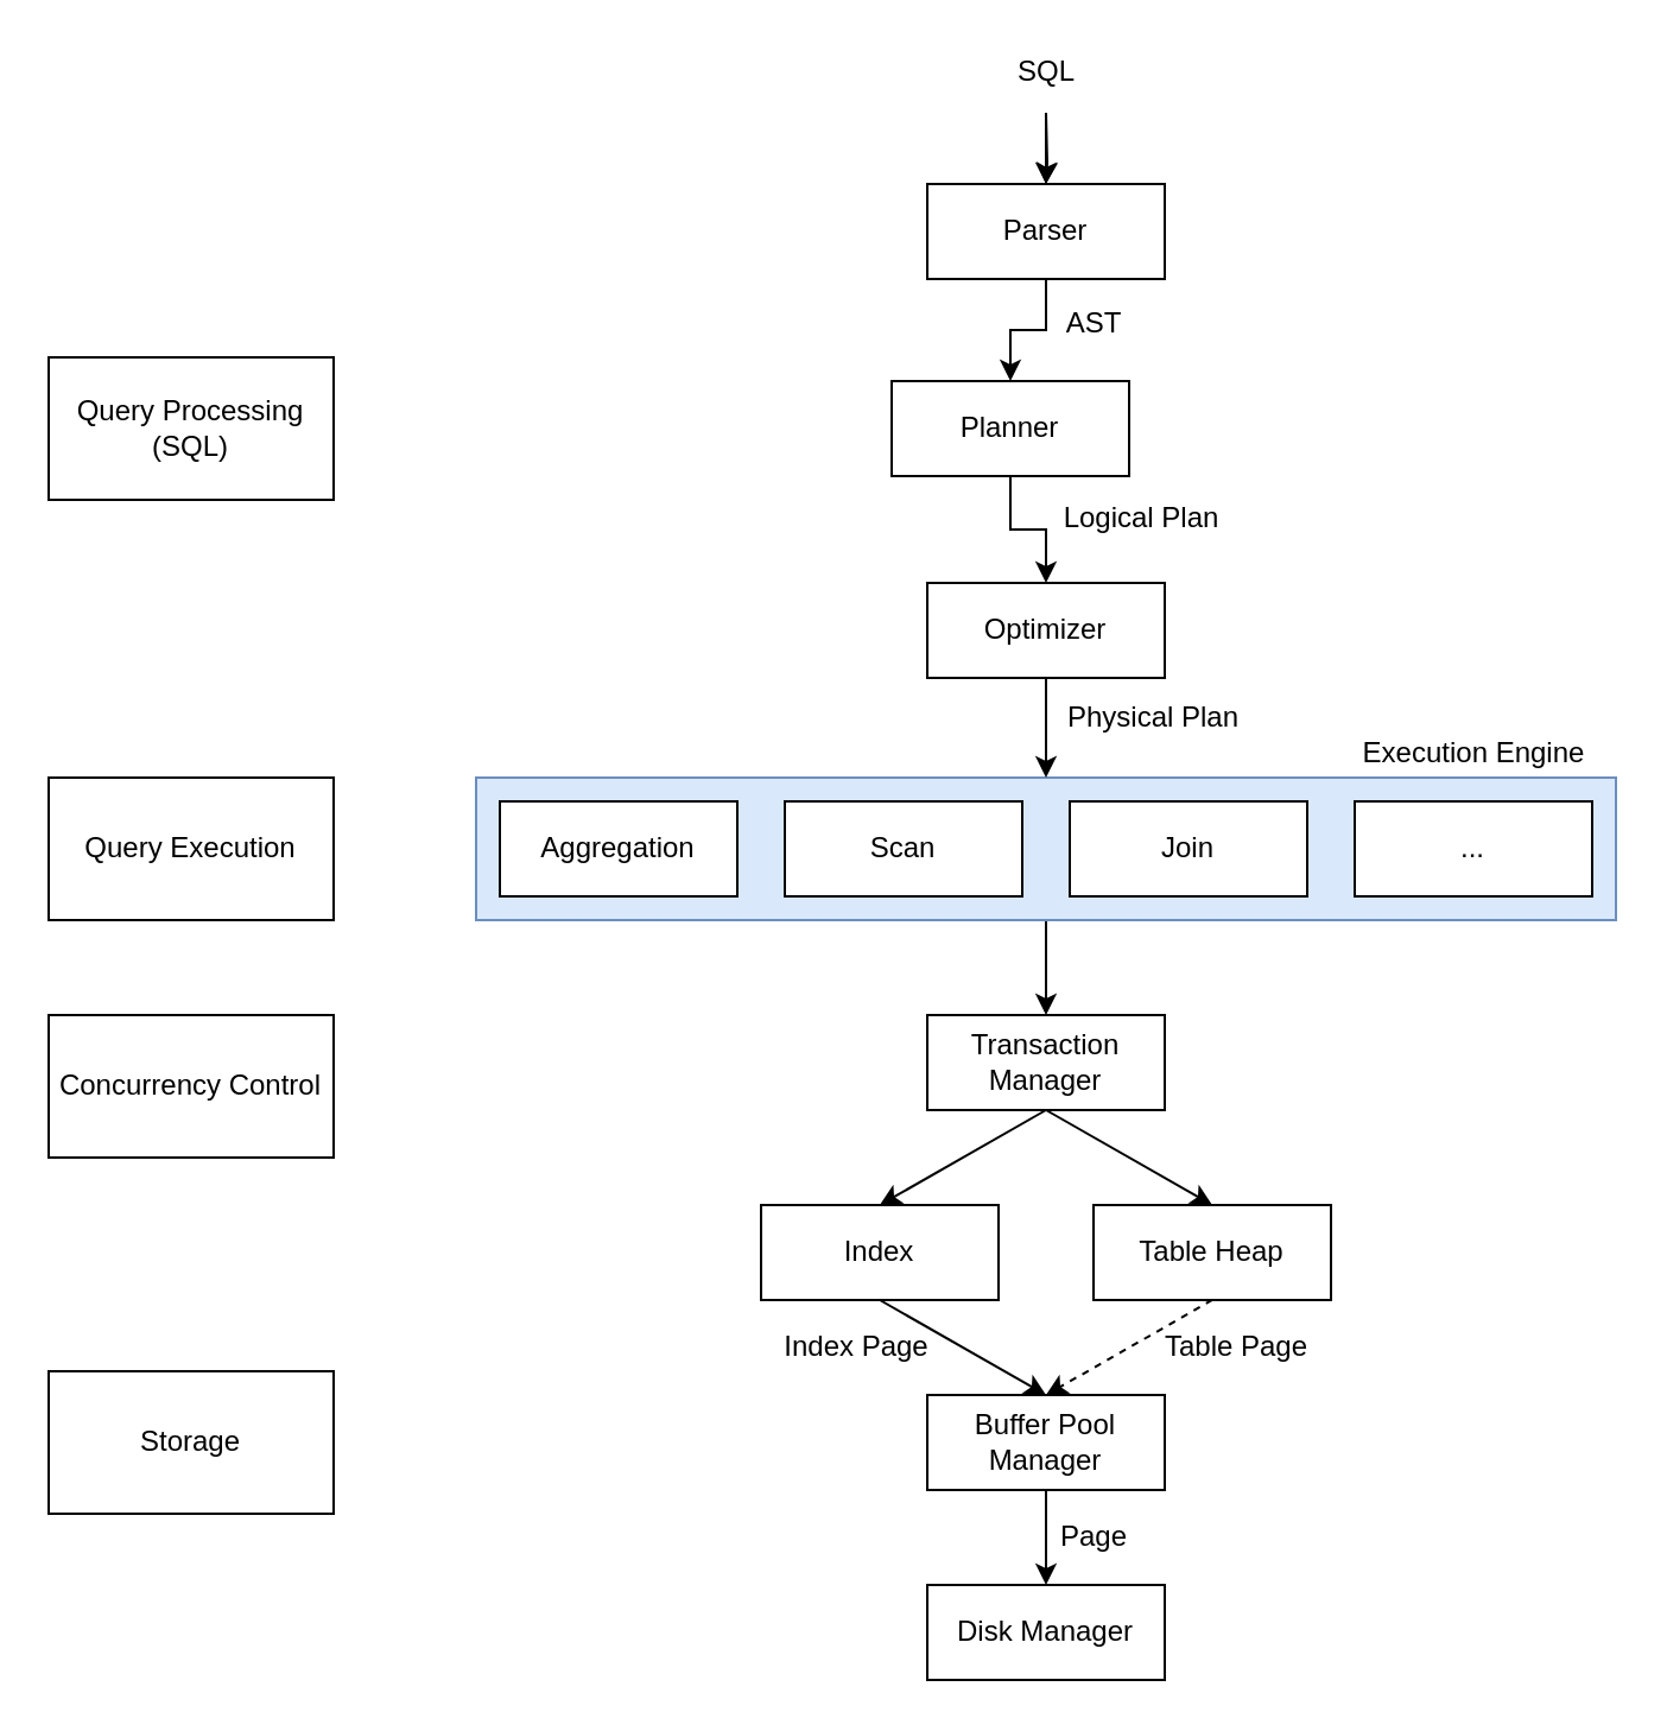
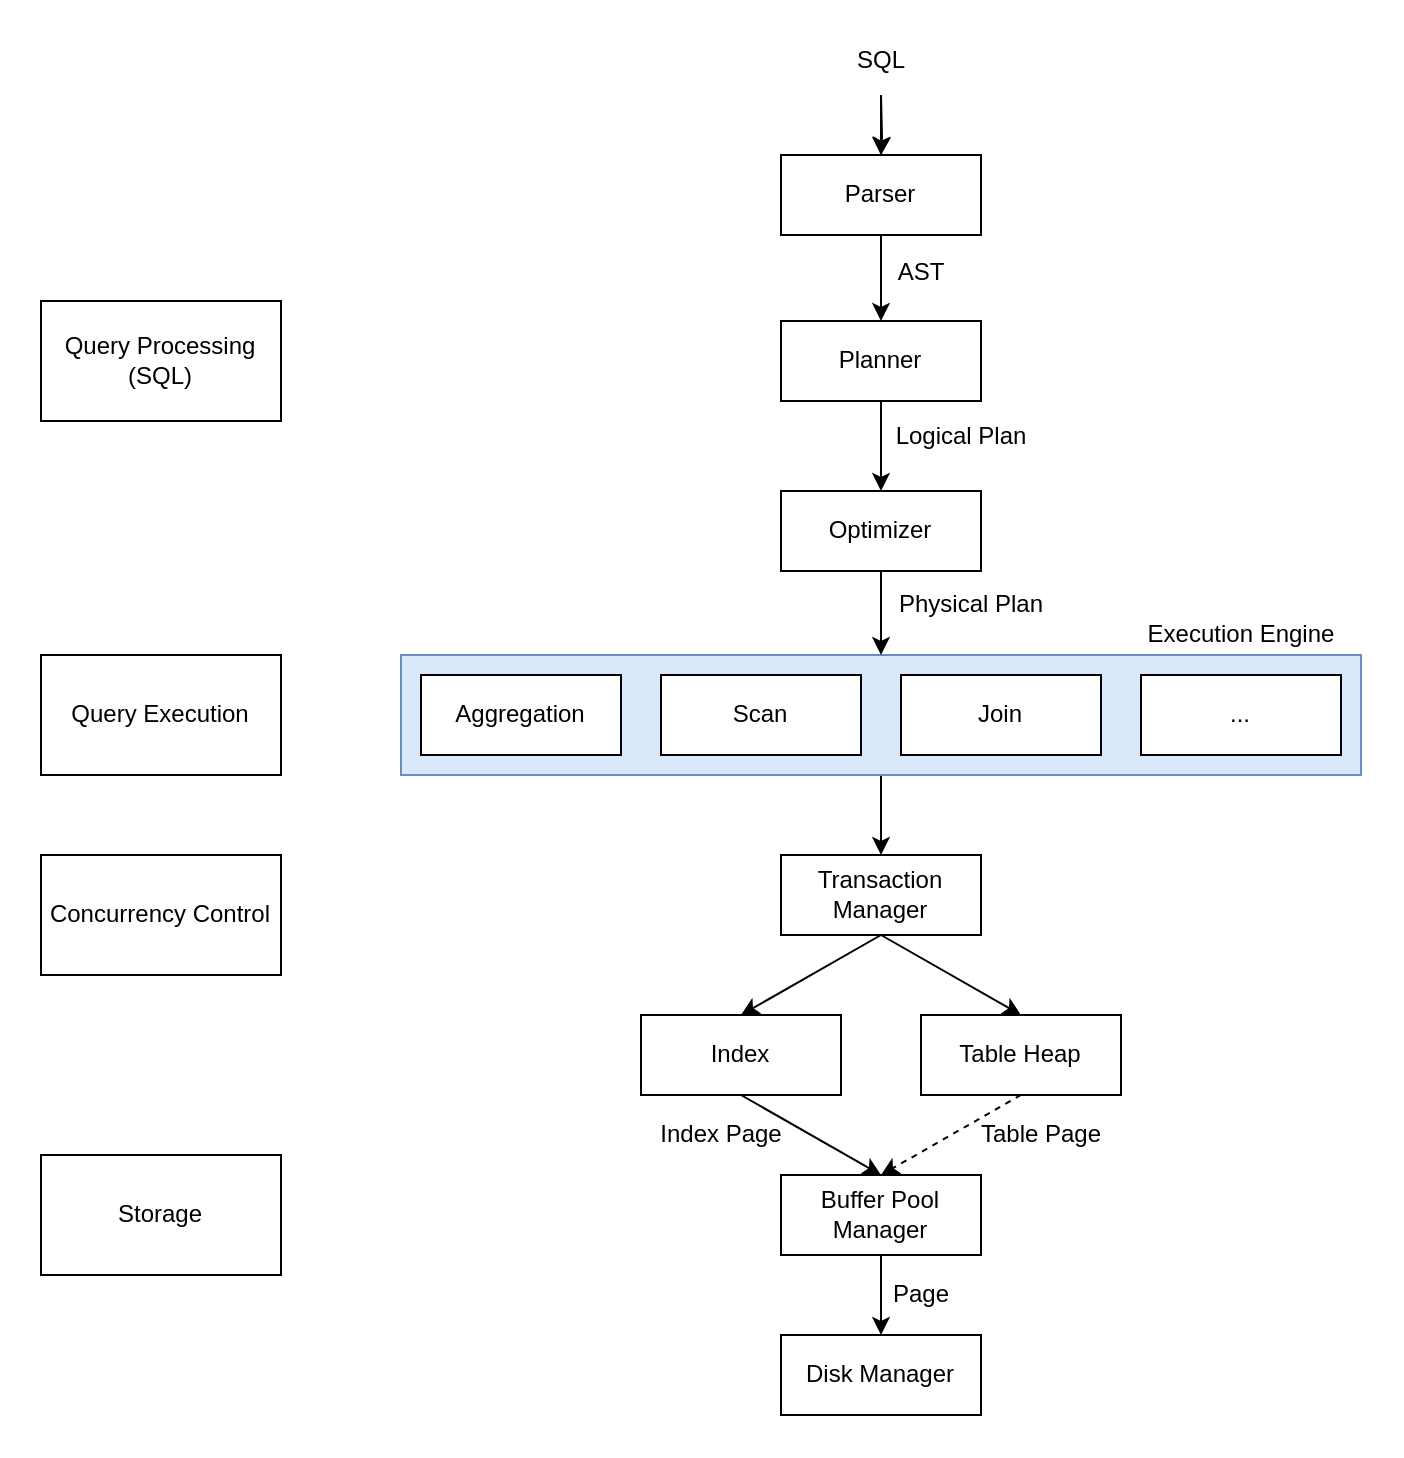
  <mxCell id="0" />
  <mxCell id="1" parent="0" />
  <mxCell id="2" value="" style="edgeStyle=orthogonalEdgeStyle;rounded=0;orthogonalLoop=1;jettySize=auto;html=1;" parent="1" source="3" target="20" edge="1"><mxGeometry relative="1" as="geometry" /></mxCell>
  <mxCell id="3" value="" style="rounded=0;whiteSpace=wrap;html=1;fillColor=#dae8fc;strokeColor=#6c8ebf;" parent="1" vertex="1"><mxGeometry x="200" y="327" width="480" height="60" as="geometry" /></mxCell>
  <mxCell id="4" style="edgeStyle=orthogonalEdgeStyle;rounded=0;orthogonalLoop=1;jettySize=auto;html=1;entryX=0.5;entryY=0;entryDx=0;entryDy=0;" edge="1" parent="1" source="5" target="8"><mxGeometry relative="1" as="geometry" /></mxCell>
  <mxCell id="5" value="Parser" style="rounded=0;whiteSpace=wrap;html=1;" parent="1" vertex="1"><mxGeometry x="390" y="77" width="100" height="40" as="geometry" /></mxCell>
  <mxCell id="6" value="AST" style="text;html=1;align=center;verticalAlign=middle;resizable=0;points=[];autosize=1;strokeColor=none;" parent="1" vertex="1"><mxGeometry x="440" y="126" width="40" height="20" as="geometry" /></mxCell>
  <mxCell id="7" value="" style="edgeStyle=orthogonalEdgeStyle;rounded=0;orthogonalLoop=1;jettySize=auto;html=1;" parent="1" source="8" target="9" edge="1"><mxGeometry relative="1" as="geometry" /></mxCell>
- <mxCell id="8" value="Planner" style="rounded=0;whiteSpace=wrap;html=1;" parent="1" vertex="1"><mxGeometry x="375" y="160" width="100" height="40" as="geometry" /></mxCell>
+ <mxCell id="8" value="Planner" style="rounded=0;whiteSpace=wrap;html=1;" parent="1" vertex="1"><mxGeometry x="390" y="160" width="100" height="40" as="geometry" /></mxCell>
  <mxCell id="9" value="Optimizer" style="rounded=0;whiteSpace=wrap;html=1;" parent="1" vertex="1"><mxGeometry x="390" y="245" width="100" height="40" as="geometry" /></mxCell>
  <mxCell id="10" value="Logical Plan" style="text;html=1;align=center;verticalAlign=middle;resizable=0;points=[];autosize=1;strokeColor=none;" parent="1" vertex="1"><mxGeometry x="440" y="208" width="80" height="20" as="geometry" /></mxCell>
  <mxCell id="11" value="Aggregation" style="rounded=0;whiteSpace=wrap;html=1;" parent="1" vertex="1"><mxGeometry x="210" y="337" width="100" height="40" as="geometry" /></mxCell>
  <mxCell id="12" value="Scan" style="rounded=0;whiteSpace=wrap;html=1;" parent="1" vertex="1"><mxGeometry x="330" y="337" width="100" height="40" as="geometry" /></mxCell>
  <mxCell id="13" value="Join" style="rounded=0;whiteSpace=wrap;html=1;" parent="1" vertex="1"><mxGeometry x="450" y="337" width="100" height="40" as="geometry" /></mxCell>
  <mxCell id="14" value="..." style="rounded=0;whiteSpace=wrap;html=1;" parent="1" vertex="1"><mxGeometry x="570" y="337" width="100" height="40" as="geometry" /></mxCell>
  <mxCell id="15" value="" style="endArrow=classic;html=1;exitX=0.5;exitY=1;exitDx=0;exitDy=0;entryX=0.5;entryY=0;entryDx=0;entryDy=0;" parent="1" source="9" target="3" edge="1"><mxGeometry width="50" height="50" relative="1" as="geometry"><mxPoint x="250" y="337" as="sourcePoint" /><mxPoint x="430" y="317" as="targetPoint" /></mxGeometry></mxCell>
  <mxCell id="16" value="Physical Plan" style="text;html=1;align=center;verticalAlign=middle;resizable=0;points=[];autosize=1;strokeColor=none;" parent="1" vertex="1"><mxGeometry x="440" y="292" width="90" height="20" as="geometry" /></mxCell>
  <mxCell id="17" value="Execution Engine" style="text;html=1;align=center;verticalAlign=middle;resizable=0;points=[];autosize=1;strokeColor=none;" parent="1" vertex="1"><mxGeometry x="565" y="307" width="110" height="20" as="geometry" /></mxCell>
  <mxCell id="18" value="Query Processing (SQL)" style="rounded=0;whiteSpace=wrap;html=1;" parent="1" vertex="1"><mxGeometry x="20" y="150" width="120" height="60" as="geometry" /></mxCell>
  <mxCell id="19" value="Query Execution" style="rounded=0;whiteSpace=wrap;html=1;" parent="1" vertex="1"><mxGeometry x="20" y="327" width="120" height="60" as="geometry" /></mxCell>
  <mxCell id="20" value="Transaction Manager" style="rounded=0;whiteSpace=wrap;html=1;" parent="1" vertex="1"><mxGeometry x="390" y="427" width="100" height="40" as="geometry" /></mxCell>
  <mxCell id="21" value="Index" style="rounded=0;whiteSpace=wrap;html=1;" parent="1" vertex="1"><mxGeometry x="320" y="507" width="100" height="40" as="geometry" /></mxCell>
  <mxCell id="22" value="Table Heap" style="rounded=0;whiteSpace=wrap;html=1;" parent="1" vertex="1"><mxGeometry x="460" y="507" width="100" height="40" as="geometry" /></mxCell>
  <mxCell id="23" value="" style="edgeStyle=orthogonalEdgeStyle;rounded=0;orthogonalLoop=1;jettySize=auto;html=1;" parent="1" source="24" target="25" edge="1"><mxGeometry relative="1" as="geometry" /></mxCell>
  <mxCell id="24" value="Buffer Pool Manager" style="rounded=0;whiteSpace=wrap;html=1;" parent="1" vertex="1"><mxGeometry x="390" y="587" width="100" height="40" as="geometry" /></mxCell>
  <mxCell id="25" value="Disk Manager" style="rounded=0;whiteSpace=wrap;html=1;" parent="1" vertex="1"><mxGeometry x="390" y="667" width="100" height="40" as="geometry" /></mxCell>
  <mxCell id="26" value="Page" style="text;html=1;align=center;verticalAlign=middle;resizable=0;points=[];autosize=1;strokeColor=none;" parent="1" vertex="1"><mxGeometry x="440" y="637" width="40" height="20" as="geometry" /></mxCell>
  <mxCell id="27" value="" style="endArrow=classic;html=1;exitX=0.5;exitY=1;exitDx=0;exitDy=0;entryX=0.5;entryY=0;entryDx=0;entryDy=0;dashed=1;" parent="1" source="22" target="24" edge="1"><mxGeometry width="50" height="50" relative="1" as="geometry"><mxPoint x="520" y="627" as="sourcePoint" /><mxPoint x="570" y="577" as="targetPoint" /></mxGeometry></mxCell>
  <mxCell id="28" value="Table Page" style="text;html=1;align=center;verticalAlign=middle;resizable=0;points=[];autosize=1;strokeColor=none;" parent="1" vertex="1"><mxGeometry x="480" y="557" width="80" height="20" as="geometry" /></mxCell>
  <mxCell id="29" value="" style="endArrow=classic;html=1;entryX=0.5;entryY=0;entryDx=0;entryDy=0;exitX=0.5;exitY=1;exitDx=0;exitDy=0;" parent="1" source="21" target="24" edge="1"><mxGeometry width="50" height="50" relative="1" as="geometry"><mxPoint x="300" y="627" as="sourcePoint" /><mxPoint x="350" y="577" as="targetPoint" /></mxGeometry></mxCell>
  <mxCell id="30" value="Index Page" style="text;html=1;align=center;verticalAlign=middle;resizable=0;points=[];autosize=1;strokeColor=none;" parent="1" vertex="1"><mxGeometry x="320" y="557" width="80" height="20" as="geometry" /></mxCell>
  <mxCell id="31" value="" style="endArrow=classic;html=1;entryX=0.5;entryY=0;entryDx=0;entryDy=0;exitX=0.5;exitY=1;exitDx=0;exitDy=0;" parent="1" source="20" target="21" edge="1"><mxGeometry width="50" height="50" relative="1" as="geometry"><mxPoint x="300" y="487" as="sourcePoint" /><mxPoint x="350" y="437" as="targetPoint" /></mxGeometry></mxCell>
  <mxCell id="32" value="" style="endArrow=classic;html=1;entryX=0.5;entryY=0;entryDx=0;entryDy=0;" parent="1" target="22" edge="1"><mxGeometry width="50" height="50" relative="1" as="geometry"><mxPoint x="440" y="467" as="sourcePoint" /><mxPoint x="580" y="437" as="targetPoint" /></mxGeometry></mxCell>
  <mxCell id="33" value="Concurrency Control" style="rounded=0;whiteSpace=wrap;html=1;" parent="1" vertex="1"><mxGeometry x="20" y="427" width="120" height="60" as="geometry" /></mxCell>
  <mxCell id="34" value="Storage" style="rounded=0;whiteSpace=wrap;html=1;" parent="1" vertex="1"><mxGeometry x="20" y="577" width="120" height="60" as="geometry" /></mxCell>
  <mxCell id="35" value="" style="endArrow=classic;html=1;entryX=0.5;entryY=0;entryDx=0;entryDy=0;" parent="1" target="5" edge="1"><mxGeometry width="50" height="50" relative="1" as="geometry"><mxPoint x="440" y="47" as="sourcePoint" /><mxPoint x="460" y="-23" as="targetPoint" /></mxGeometry></mxCell>
  <mxCell id="36" value="" style="edgeStyle=orthogonalEdgeStyle;rounded=0;orthogonalLoop=1;jettySize=auto;html=1;" parent="1" target="5" edge="1"><mxGeometry relative="1" as="geometry"><mxPoint x="440" y="47" as="sourcePoint" /></mxGeometry></mxCell>
  <mxCell id="37" value="SQL" style="text;html=1;align=center;verticalAlign=middle;resizable=0;points=[];autosize=1;strokeColor=none;" parent="1" vertex="1"><mxGeometry x="420" y="20" width="40" height="20" as="geometry" /></mxCell>
